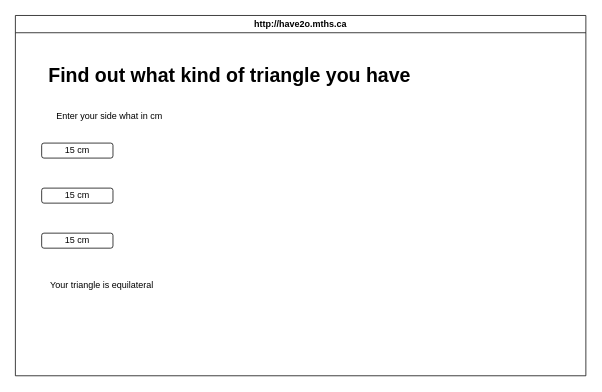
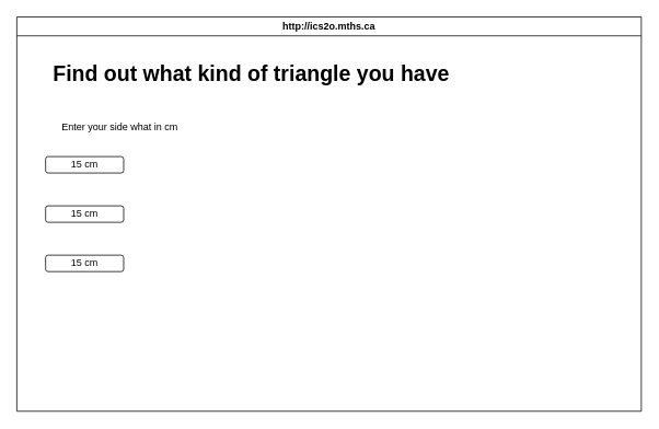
  <mxCell id="0" />
  <mxCell id="1" parent="0" />
- <mxCell id="2" value="http://have2o.mths.ca" style="swimlane;whiteSpace=wrap;html=1;" parent="1" vertex="1"><mxGeometry x="20" y="20" width="760" height="480" as="geometry" /></mxCell>
- <mxCell id="3" value="&lt;font style=&quot;font-size: 26px;&quot;&gt;Find out what kind of triangle you have&lt;/font&gt;" style="text;html=1;align=center;verticalAlign=middle;resizable=0;points=[];autosize=1;strokeColor=none;fillColor=none;fontStyle=1" vertex="1" parent="2"><mxGeometry x="35" y="60" width="500" height="40" as="geometry" /></mxCell>
+ <mxCell id="2" value="http://ics2o.mths.ca" style="swimlane;whiteSpace=wrap;html=1;" parent="1" vertex="1"><mxGeometry x="20" y="20" width="760" height="480" as="geometry" /></mxCell>
+ <mxCell id="3" value="&lt;font style=&quot;font-size: 26px;&quot;&gt;Find out what kind of triangle you have&lt;/font&gt;" style="text;html=1;align=center;verticalAlign=middle;resizable=0;points=[];autosize=1;strokeColor=none;fillColor=none;fontStyle=1" vertex="1" parent="2"><mxGeometry x="35" y="50" width="500" height="40" as="geometry" /></mxCell>
  <mxCell id="4" value="15 cm" style="rounded=1;whiteSpace=wrap;html=1;fontSize=12;" vertex="1" parent="2"><mxGeometry x="35" y="170" width="95" height="20" as="geometry" /></mxCell>
  <mxCell id="5" value="Enter your side what in cm" style="text;html=1;align=center;verticalAlign=middle;resizable=0;points=[];autosize=1;strokeColor=none;fillColor=none;fontSize=12;" vertex="1" parent="2"><mxGeometry x="35" y="120" width="180" height="30" as="geometry" /></mxCell>
  <mxCell id="6" value="15 cm" style="rounded=1;whiteSpace=wrap;html=1;fontSize=12;" vertex="1" parent="2"><mxGeometry x="35" y="230" width="95" height="20" as="geometry" /></mxCell>
  <mxCell id="7" value="15 cm" style="rounded=1;whiteSpace=wrap;html=1;fontSize=12;" vertex="1" parent="2"><mxGeometry x="35" y="290" width="95" height="20" as="geometry" /></mxCell>
- <mxCell id="8" value="Your triangle is equilateral" style="text;html=1;align=center;verticalAlign=middle;resizable=0;points=[];autosize=1;strokeColor=none;fillColor=none;fontSize=12;" vertex="1" parent="1"><mxGeometry x="50" y="365" width="170" height="30" as="geometry" /></mxCell>
